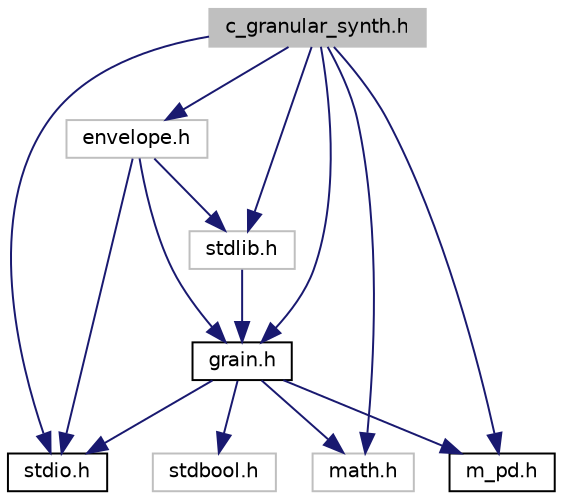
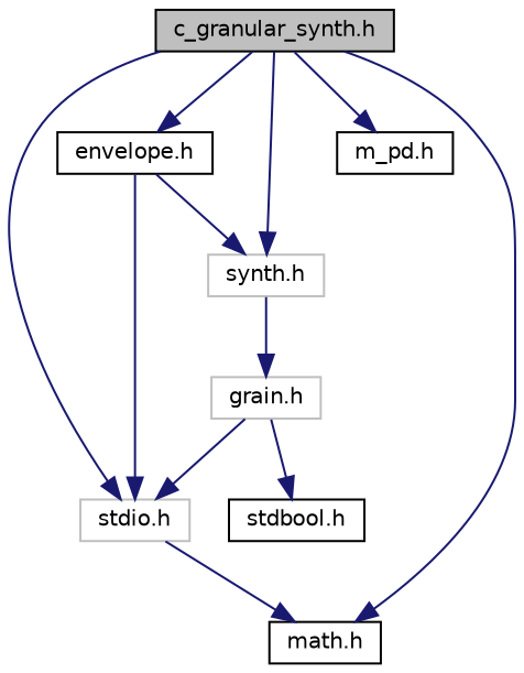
  digraph {
    node [color=black fillcolor=white fontname=Helvetica fontsize=10 shape=record style=filled]
    edge [color=midnightblue fontname=Helvetica fontsize=10 labelfontname=Helvetica labelfontsize=10 style=solid]
-   n1 [color=grey75 fillcolor=grey75 fontcolor=black height=0.2 label="c_granular_synth.h" width=0.4]
-   n2 [height=0.2 label="stdio.h" width=0.4]
-   n3 [color=grey75 height=0.2 label="stdlib.h" width=0.4]
-   n4 [color=grey75 height=0.2 label="math.h" width=0.4]
-   n5 [height=0.2 label="grain.h" width=0.4]
+   n1 [fillcolor=grey75 fontcolor=black height=0.2 label="c_granular_synth.h" width=0.4]
+   n2 [color=grey75 height=0.2 label="stdio.h" width=0.4]
+   n3 [color=grey75 height=0.2 label="synth.h" width=0.4]
+   n4 [height=0.2 label="math.h" width=0.4]
+   n5 [color=grey75 height=0.2 label="grain.h" width=0.4]
    n6 [height=0.2 label="m_pd.h" width=0.4]
-   n7 [color=grey75 height=0.2 label="envelope.h" width=0.4]
-   n8 [color=grey75 height=0.2 label="stdbool.h" width=0.4]
+   n7 [height=0.2 label="envelope.h" width=0.4]
+   n8 [height=0.2 label="stdbool.h" width=0.4]
    n1 -> n2
    n1 -> n3
    n1 -> n4
-   n1 -> n5
    n1 -> n6
    n1 -> n7
    n3 -> n5
    n5 -> n2
-   n5 -> n4
-   n5 -> n6
+   n2 -> n4
    n5 -> n8
    n7 -> n2
    n7 -> n3
-   n7 -> n5
  }
